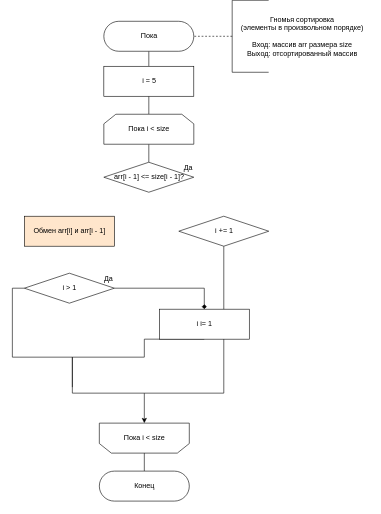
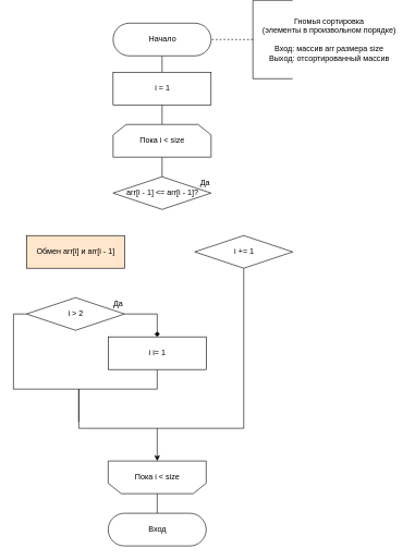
  <mxCell id="0" />
  <mxCell id="1" parent="0" />
  <mxCell id="2" style="edgeStyle=orthogonalEdgeStyle;rounded=0;orthogonalLoop=1;jettySize=auto;html=1;exitX=0.5;exitY=0.5;exitDx=0;exitDy=25;exitPerimeter=0;entryX=0.5;entryY=0;entryDx=0;entryDy=0;endArrow=none;endFill=0;" edge="1" parent="1" source="3"><mxGeometry relative="1" as="geometry"><mxPoint x="247.5" y="105" as="targetPoint" /></mxGeometry></mxCell>
- <mxCell id="3" value="Пока" style="html=1;dashed=0;whitespace=wrap;shape=mxgraph.dfd.start" vertex="1" parent="1"><mxGeometry x="172.5" y="30" width="150" height="50" as="geometry" /></mxCell>
+ <mxCell id="3" value="Начало" style="html=1;dashed=0;whitespace=wrap;shape=mxgraph.dfd.start" vertex="1" parent="1"><mxGeometry x="172.5" y="30" width="150" height="50" as="geometry" /></mxCell>
  <mxCell id="4" style="edgeStyle=orthogonalEdgeStyle;rounded=0;orthogonalLoop=1;jettySize=auto;html=1;exitX=0.5;exitY=1;exitDx=0;exitDy=0;entryX=1;entryY=0.5;entryDx=0;entryDy=0;entryPerimeter=0;endArrow=none;endFill=0;dashed=1;" edge="1" parent="1" source="5" target="3"><mxGeometry relative="1" as="geometry" /></mxCell>
  <mxCell id="5" value="" style="shape=partialRectangle;whiteSpace=wrap;html=1;bottom=1;right=1;left=1;top=0;fillColor=none;routingCenterX=-0.5;rotation=90;" vertex="1" parent="1"><mxGeometry x="356.5" y="25" width="120" height="60" as="geometry" /></mxCell>
  <mxCell id="6" value="Гномья сортировка&lt;br&gt;(элементы в произвольном порядке)&lt;br&gt;&lt;br&gt;Вход: массив arr размера size&lt;br&gt;Выход: отсортированный массив" style="text;html=1;align=center;verticalAlign=middle;resizable=0;points=[];autosize=1;strokeColor=none;" vertex="1" parent="1"><mxGeometry x="392.5" y="20" width="220" height="70" as="geometry" /></mxCell>
  <mxCell id="7" style="edgeStyle=orthogonalEdgeStyle;rounded=0;orthogonalLoop=1;jettySize=auto;html=1;exitX=0.5;exitY=1;exitDx=0;exitDy=0;entryX=0.5;entryY=0;entryDx=0;entryDy=0;endArrow=none;endFill=0;" edge="1" parent="1" target="9"><mxGeometry relative="1" as="geometry"><mxPoint x="247.5" y="155" as="sourcePoint" /></mxGeometry></mxCell>
  <mxCell id="8" style="edgeStyle=orthogonalEdgeStyle;rounded=0;orthogonalLoop=1;jettySize=auto;html=1;exitX=0.5;exitY=1;exitDx=0;exitDy=0;entryX=0.5;entryY=0;entryDx=0;entryDy=0;endArrow=none;endFill=0;" edge="1" parent="1" source="9" target="10"><mxGeometry relative="1" as="geometry" /></mxCell>
  <mxCell id="9" value="Пока i &amp;lt; size" style="shape=loopLimit;whiteSpace=wrap;html=1;" vertex="1" parent="1"><mxGeometry x="172.5" y="185" width="150" height="50" as="geometry" /></mxCell>
- <mxCell id="10" value="arr[i - 1] &amp;lt;= size[i - 1]?" style="shape=rhombus;html=1;dashed=0;whitespace=wrap;perimeter=rhombusPerimeter;" vertex="1" parent="1"><mxGeometry x="172.5" y="265" width="150" height="50" as="geometry" /></mxCell>
+ <mxCell id="10" value="arr[i - 1] &amp;lt;= arr[i - 1]?" style="shape=rhombus;html=1;dashed=0;whitespace=wrap;perimeter=rhombusPerimeter;" vertex="1" parent="1"><mxGeometry x="172.5" y="265" width="150" height="50" as="geometry" /></mxCell>
  <mxCell id="11" style="edgeStyle=orthogonalEdgeStyle;rounded=0;orthogonalLoop=1;jettySize=auto;html=1;exitX=0.5;exitY=1;exitDx=0;exitDy=0;endArrow=none;endFill=0;" edge="1" parent="1" source="12"><mxGeometry relative="1" as="geometry"><mxPoint x="240" y="650" as="targetPoint" /><Array as="points"><mxPoint x="373" y="650" /><mxPoint x="240" y="650" /></Array></mxGeometry></mxCell>
  <mxCell id="12" value="i += 1" style="rhombus;html=1;dashed=0;whitespace=wrap;" vertex="1" parent="1"><mxGeometry x="297.5" y="355" width="150" height="50" as="geometry" /></mxCell>
  <mxCell id="13" style="edgeStyle=orthogonalEdgeStyle;rounded=0;orthogonalLoop=1;jettySize=auto;html=1;exitX=0.5;exitY=0;exitDx=0;exitDy=0;entryX=0.5;entryY=0.5;entryDx=0;entryDy=-25;entryPerimeter=0;endArrow=none;endFill=0;" edge="1" parent="1" source="14" target="17"><mxGeometry relative="1" as="geometry" /></mxCell>
  <mxCell id="14" value="" style="shape=loopLimit;whiteSpace=wrap;html=1;rotation=-180;" vertex="1" parent="1"><mxGeometry x="165" y="700" width="150" height="50" as="geometry" /></mxCell>
  <mxCell id="15" value="&lt;span&gt;Пока i &amp;lt; size&lt;/span&gt;" style="text;html=1;align=center;verticalAlign=middle;resizable=0;points=[];autosize=1;strokeColor=none;" vertex="1" parent="1"><mxGeometry x="200" y="715" width="80" height="20" as="geometry" /></mxCell>
  <mxCell id="16" value="Да" style="text;html=1;align=center;verticalAlign=middle;resizable=0;points=[];autosize=1;strokeColor=none;" vertex="1" parent="1"><mxGeometry x="297.5" y="265" width="30" height="20" as="geometry" /></mxCell>
- <mxCell id="17" value="Конец" style="html=1;dashed=0;whitespace=wrap;shape=mxgraph.dfd.start" vertex="1" parent="1"><mxGeometry x="165" y="780" width="150" height="50" as="geometry" /></mxCell>
- <mxCell id="18" value="i = 5" style="html=1;dashed=0;whitespace=wrap;" vertex="1" parent="1"><mxGeometry x="172.5" y="105" width="150" height="50" as="geometry" /></mxCell>
+ <mxCell id="17" value="Вход" style="html=1;dashed=0;whitespace=wrap;shape=mxgraph.dfd.start" vertex="1" parent="1"><mxGeometry x="165" y="780" width="150" height="50" as="geometry" /></mxCell>
+ <mxCell id="18" value="i = 1" style="html=1;dashed=0;whitespace=wrap;" vertex="1" parent="1"><mxGeometry x="172.5" y="105" width="150" height="50" as="geometry" /></mxCell>
  <mxCell id="19" value="&lt;span&gt;Обмен arr[i] и arr[i - 1]&lt;/span&gt;" style="html=1;dashed=0;whitespace=wrap;fillColor=#ffe6cc;" vertex="1" parent="1"><mxGeometry x="40" y="355" width="150" height="50" as="geometry" /></mxCell>
  <mxCell id="20" style="edgeStyle=orthogonalEdgeStyle;rounded=0;orthogonalLoop=1;jettySize=auto;html=1;exitX=1;exitY=0.5;exitDx=0;exitDy=0;entryX=0.5;entryY=0;entryDx=0;entryDy=0;endArrow=diamond;endFill=1;" edge="1" parent="1" source="22" target="24"><mxGeometry relative="1" as="geometry" /></mxCell>
  <mxCell id="21" style="edgeStyle=orthogonalEdgeStyle;rounded=0;orthogonalLoop=1;jettySize=auto;html=1;exitX=0;exitY=0.5;exitDx=0;exitDy=0;" edge="1" parent="1" source="22"><mxGeometry relative="1" as="geometry"><mxPoint x="240" y="700" as="targetPoint" /><Array as="points"><mxPoint x="20" y="475" /><mxPoint x="20" y="590" /><mxPoint x="120" y="590" /><mxPoint x="120" y="650" /><mxPoint x="240" y="650" /></Array></mxGeometry></mxCell>
- <mxCell id="22" value="i &amp;gt; 1" style="shape=rhombus;html=1;dashed=0;whitespace=wrap;perimeter=rhombusPerimeter;" vertex="1" parent="1"><mxGeometry x="40" y="450" width="150" height="50" as="geometry" /></mxCell>
+ <mxCell id="22" value="i &amp;gt; 2" style="shape=rhombus;html=1;dashed=0;whitespace=wrap;perimeter=rhombusPerimeter;" vertex="1" parent="1"><mxGeometry x="40" y="450" width="150" height="50" as="geometry" /></mxCell>
  <mxCell id="23" style="edgeStyle=orthogonalEdgeStyle;rounded=0;orthogonalLoop=1;jettySize=auto;html=1;exitX=0.5;exitY=1;exitDx=0;exitDy=0;endArrow=none;endFill=0;" edge="1" parent="1" source="24"><mxGeometry relative="1" as="geometry"><mxPoint x="120" y="640" as="targetPoint" /><Array as="points"><mxPoint x="240" y="590" /><mxPoint x="120" y="590" /></Array></mxGeometry></mxCell>
- <mxCell id="24" value="i i= 1" style="html=1;dashed=0;whitespace=wrap;" vertex="1" parent="1"><mxGeometry x="265" y="510" width="150" height="50" as="geometry" /></mxCell>
+ <mxCell id="24" value="i i= 1" style="html=1;dashed=0;whitespace=wrap;" vertex="1" parent="1"><mxGeometry x="165" y="510" width="150" height="50" as="geometry" /></mxCell>
  <mxCell id="25" value="Да" style="text;html=1;align=center;verticalAlign=middle;resizable=0;points=[];autosize=1;strokeColor=none;" vertex="1" parent="1"><mxGeometry x="165" y="450" width="30" height="20" as="geometry" /></mxCell>
